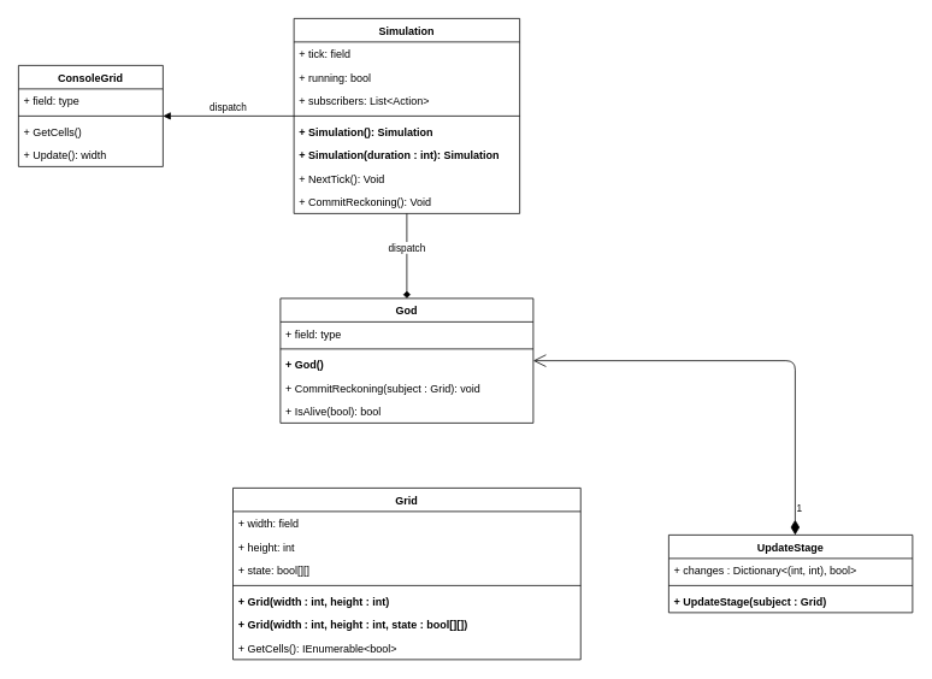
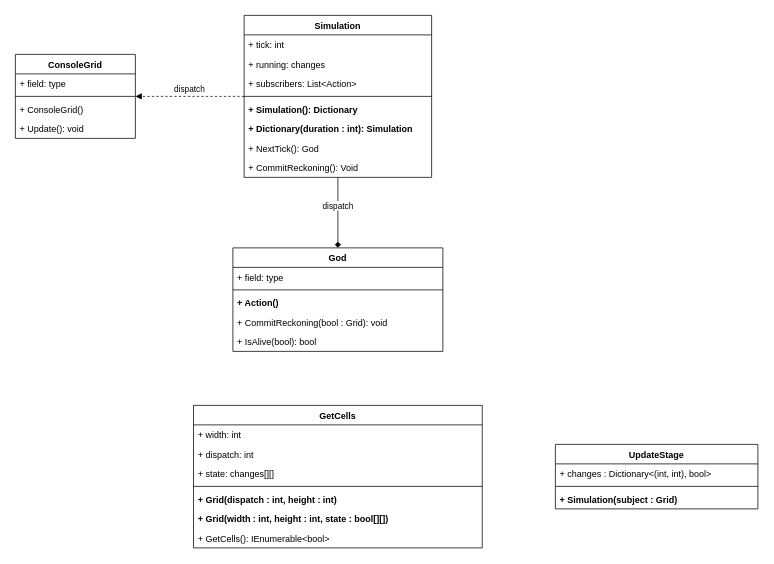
  <mxCell id="0" />
  <mxCell id="1" parent="0" />
  <mxCell id="2" value="God" style="swimlane;fontStyle=1;align=center;verticalAlign=top;childLayout=stackLayout;horizontal=1;startSize=26;horizontalStack=0;resizeParent=1;resizeParentMax=0;resizeLast=0;collapsible=1;marginBottom=0;" parent="1" vertex="1"><mxGeometry x="310" y="330" width="280" height="138" as="geometry" /></mxCell>
  <mxCell id="3" value="+ field: type" style="text;strokeColor=none;fillColor=none;align=left;verticalAlign=top;spacingLeft=4;spacingRight=4;overflow=hidden;rotatable=0;points=[[0,0.5],[1,0.5]];portConstraint=eastwest;" parent="2" vertex="1"><mxGeometry y="26" width="280" height="26" as="geometry" /></mxCell>
  <mxCell id="4" value="" style="line;strokeWidth=1;fillColor=none;align=left;verticalAlign=middle;spacingTop=-1;spacingLeft=3;spacingRight=3;rotatable=0;labelPosition=right;points=[];portConstraint=eastwest;" parent="2" vertex="1"><mxGeometry y="52" width="280" height="8" as="geometry" /></mxCell>
- <mxCell id="5" value="+ God()" style="text;strokeColor=none;fillColor=none;align=left;verticalAlign=top;spacingLeft=4;spacingRight=4;overflow=hidden;rotatable=0;points=[[0,0.5],[1,0.5]];portConstraint=eastwest;fontStyle=1" parent="2" vertex="1"><mxGeometry y="60" width="280" height="26" as="geometry" /></mxCell>
- <mxCell id="6" value="+ CommitReckoning(subject : Grid): void" style="text;strokeColor=none;fillColor=none;align=left;verticalAlign=top;spacingLeft=4;spacingRight=4;overflow=hidden;rotatable=0;points=[[0,0.5],[1,0.5]];portConstraint=eastwest;" parent="2" vertex="1"><mxGeometry y="86" width="280" height="26" as="geometry" /></mxCell>
+ <mxCell id="5" value="+ Action()" style="text;strokeColor=none;fillColor=none;align=left;verticalAlign=top;spacingLeft=4;spacingRight=4;overflow=hidden;rotatable=0;points=[[0,0.5],[1,0.5]];portConstraint=eastwest;fontStyle=1" parent="2" vertex="1"><mxGeometry y="60" width="280" height="26" as="geometry" /></mxCell>
+ <mxCell id="6" value="+ CommitReckoning(bool : Grid): void" style="text;strokeColor=none;fillColor=none;align=left;verticalAlign=top;spacingLeft=4;spacingRight=4;overflow=hidden;rotatable=0;points=[[0,0.5],[1,0.5]];portConstraint=eastwest;" parent="2" vertex="1"><mxGeometry y="86" width="280" height="26" as="geometry" /></mxCell>
  <mxCell id="7" value="+ IsAlive(bool): bool" style="text;strokeColor=none;fillColor=none;align=left;verticalAlign=top;spacingLeft=4;spacingRight=4;overflow=hidden;rotatable=0;points=[[0,0.5],[1,0.5]];portConstraint=eastwest;" parent="2" vertex="1"><mxGeometry y="112" width="280" height="26" as="geometry" /></mxCell>
- <mxCell id="8" value="Grid" style="swimlane;fontStyle=1;align=center;verticalAlign=top;childLayout=stackLayout;horizontal=1;startSize=26;horizontalStack=0;resizeParent=1;resizeParentMax=0;resizeLast=0;collapsible=1;marginBottom=0;" parent="1" vertex="1"><mxGeometry x="257.5" y="540" width="385" height="190" as="geometry" /></mxCell>
- <mxCell id="9" value="+ width: field" style="text;strokeColor=none;fillColor=none;align=left;verticalAlign=top;spacingLeft=4;spacingRight=4;overflow=hidden;rotatable=0;points=[[0,0.5],[1,0.5]];portConstraint=eastwest;" parent="8" vertex="1"><mxGeometry y="26" width="385" height="26" as="geometry" /></mxCell>
- <mxCell id="10" value="+ height: int" style="text;strokeColor=none;fillColor=none;align=left;verticalAlign=top;spacingLeft=4;spacingRight=4;overflow=hidden;rotatable=0;points=[[0,0.5],[1,0.5]];portConstraint=eastwest;" parent="8" vertex="1"><mxGeometry y="52" width="385" height="26" as="geometry" /></mxCell>
- <mxCell id="11" value="+ state: bool[][]" style="text;strokeColor=none;fillColor=none;align=left;verticalAlign=top;spacingLeft=4;spacingRight=4;overflow=hidden;rotatable=0;points=[[0,0.5],[1,0.5]];portConstraint=eastwest;" parent="8" vertex="1"><mxGeometry y="78" width="385" height="26" as="geometry" /></mxCell>
+ <mxCell id="8" value="GetCells" style="swimlane;fontStyle=1;align=center;verticalAlign=top;childLayout=stackLayout;horizontal=1;startSize=26;horizontalStack=0;resizeParent=1;resizeParentMax=0;resizeLast=0;collapsible=1;marginBottom=0;" parent="1" vertex="1"><mxGeometry x="257.5" y="540" width="385" height="190" as="geometry" /></mxCell>
+ <mxCell id="9" value="+ width: int" style="text;strokeColor=none;fillColor=none;align=left;verticalAlign=top;spacingLeft=4;spacingRight=4;overflow=hidden;rotatable=0;points=[[0,0.5],[1,0.5]];portConstraint=eastwest;" parent="8" vertex="1"><mxGeometry y="26" width="385" height="26" as="geometry" /></mxCell>
+ <mxCell id="10" value="+ dispatch: int" style="text;strokeColor=none;fillColor=none;align=left;verticalAlign=top;spacingLeft=4;spacingRight=4;overflow=hidden;rotatable=0;points=[[0,0.5],[1,0.5]];portConstraint=eastwest;" parent="8" vertex="1"><mxGeometry y="52" width="385" height="26" as="geometry" /></mxCell>
+ <mxCell id="11" value="+ state: changes[][]" style="text;strokeColor=none;fillColor=none;align=left;verticalAlign=top;spacingLeft=4;spacingRight=4;overflow=hidden;rotatable=0;points=[[0,0.5],[1,0.5]];portConstraint=eastwest;" parent="8" vertex="1"><mxGeometry y="78" width="385" height="26" as="geometry" /></mxCell>
  <mxCell id="12" value="" style="line;strokeWidth=1;fillColor=none;align=left;verticalAlign=middle;spacingTop=-1;spacingLeft=3;spacingRight=3;rotatable=0;labelPosition=right;points=[];portConstraint=eastwest;" parent="8" vertex="1"><mxGeometry y="104" width="385" height="8" as="geometry" /></mxCell>
- <mxCell id="13" value="+ Grid(width : int, height : int)" style="text;strokeColor=none;fillColor=none;align=left;verticalAlign=top;spacingLeft=4;spacingRight=4;overflow=hidden;rotatable=0;points=[[0,0.5],[1,0.5]];portConstraint=eastwest;fontStyle=1" parent="8" vertex="1"><mxGeometry y="112" width="385" height="26" as="geometry" /></mxCell>
+ <mxCell id="13" value="+ Grid(dispatch : int, height : int)" style="text;strokeColor=none;fillColor=none;align=left;verticalAlign=top;spacingLeft=4;spacingRight=4;overflow=hidden;rotatable=0;points=[[0,0.5],[1,0.5]];portConstraint=eastwest;fontStyle=1" parent="8" vertex="1"><mxGeometry y="112" width="385" height="26" as="geometry" /></mxCell>
  <mxCell id="14" value="+ Grid(width : int, height : int, state : bool[][])" style="text;strokeColor=none;fillColor=none;align=left;verticalAlign=top;spacingLeft=4;spacingRight=4;overflow=hidden;rotatable=0;points=[[0,0.5],[1,0.5]];portConstraint=eastwest;fontStyle=1" parent="8" vertex="1"><mxGeometry y="138" width="385" height="26" as="geometry" /></mxCell>
  <mxCell id="15" value="+ GetCells(): IEnumerable&lt;bool&gt;" style="text;strokeColor=none;fillColor=none;align=left;verticalAlign=top;spacingLeft=4;spacingRight=4;overflow=hidden;rotatable=0;points=[[0,0.5],[1,0.5]];portConstraint=eastwest;fontStyle=0" parent="8" vertex="1"><mxGeometry y="164" width="385" height="26" as="geometry" /></mxCell>
- <mxCell id="16" value="1" style="endArrow=open;html=1;endSize=12;startArrow=diamondThin;startSize=14;startFill=1;edgeStyle=elbowEdgeStyle;align=left;verticalAlign=bottom;" parent="1" source="17" target="2" edge="1"><mxGeometry x="-0.911" relative="1" as="geometry"><mxPoint x="880" y="592" as="sourcePoint" /><mxPoint x="870" y="440" as="targetPoint" /><Array as="points"><mxPoint x="880" y="490" /><mxPoint x="855" y="386" /></Array><mxPoint as="offset" /></mxGeometry></mxCell>
  <mxCell id="17" value="UpdateStage" style="swimlane;fontStyle=1;align=center;verticalAlign=top;childLayout=stackLayout;horizontal=1;startSize=26;horizontalStack=0;resizeParent=1;resizeParentMax=0;resizeLast=0;collapsible=1;marginBottom=0;" parent="1" vertex="1"><mxGeometry x="740" y="592" width="270" height="86" as="geometry" /></mxCell>
  <mxCell id="18" value="+ changes : Dictionary&lt;(int, int), bool&gt;" style="text;strokeColor=none;fillColor=none;align=left;verticalAlign=top;spacingLeft=4;spacingRight=4;overflow=hidden;rotatable=0;points=[[0,0.5],[1,0.5]];portConstraint=eastwest;" parent="17" vertex="1"><mxGeometry y="26" width="270" height="26" as="geometry" /></mxCell>
  <mxCell id="19" value="" style="line;strokeWidth=1;fillColor=none;align=left;verticalAlign=middle;spacingTop=-1;spacingLeft=3;spacingRight=3;rotatable=0;labelPosition=right;points=[];portConstraint=eastwest;" parent="17" vertex="1"><mxGeometry y="52" width="270" height="8" as="geometry" /></mxCell>
- <mxCell id="20" value="+ UpdateStage(subject : Grid)" style="text;strokeColor=none;fillColor=none;align=left;verticalAlign=top;spacingLeft=4;spacingRight=4;overflow=hidden;rotatable=0;points=[[0,0.5],[1,0.5]];portConstraint=eastwest;fontStyle=1" parent="17" vertex="1"><mxGeometry y="60" width="270" height="26" as="geometry" /></mxCell>
+ <mxCell id="20" value="+ Simulation(subject : Grid)" style="text;strokeColor=none;fillColor=none;align=left;verticalAlign=top;spacingLeft=4;spacingRight=4;overflow=hidden;rotatable=0;points=[[0,0.5],[1,0.5]];portConstraint=eastwest;fontStyle=1" parent="17" vertex="1"><mxGeometry y="60" width="270" height="26" as="geometry" /></mxCell>
  <mxCell id="21" value="dispatch" style="html=1;verticalAlign=bottom;endArrow=diamond;" parent="1" source="22" target="2" edge="1"><mxGeometry width="80" relative="1" as="geometry"><mxPoint x="410" y="210" as="sourcePoint" /><mxPoint x="490" y="210" as="targetPoint" /></mxGeometry></mxCell>
  <mxCell id="22" value="Simulation" style="swimlane;fontStyle=1;align=center;verticalAlign=top;childLayout=stackLayout;horizontal=1;startSize=26;horizontalStack=0;resizeParent=1;resizeParentMax=0;resizeLast=0;collapsible=1;marginBottom=0;" parent="1" vertex="1"><mxGeometry x="325" y="20" width="250" height="216" as="geometry" /></mxCell>
- <mxCell id="23" value="+ tick: field" style="text;strokeColor=none;fillColor=none;align=left;verticalAlign=top;spacingLeft=4;spacingRight=4;overflow=hidden;rotatable=0;points=[[0,0.5],[1,0.5]];portConstraint=eastwest;" parent="22" vertex="1"><mxGeometry y="26" width="250" height="26" as="geometry" /></mxCell>
- <mxCell id="24" value="+ running: bool" style="text;strokeColor=none;fillColor=none;align=left;verticalAlign=top;spacingLeft=4;spacingRight=4;overflow=hidden;rotatable=0;points=[[0,0.5],[1,0.5]];portConstraint=eastwest;" parent="22" vertex="1"><mxGeometry y="52" width="250" height="26" as="geometry" /></mxCell>
+ <mxCell id="23" value="+ tick: int" style="text;strokeColor=none;fillColor=none;align=left;verticalAlign=top;spacingLeft=4;spacingRight=4;overflow=hidden;rotatable=0;points=[[0,0.5],[1,0.5]];portConstraint=eastwest;" parent="22" vertex="1"><mxGeometry y="26" width="250" height="26" as="geometry" /></mxCell>
+ <mxCell id="24" value="+ running: changes" style="text;strokeColor=none;fillColor=none;align=left;verticalAlign=top;spacingLeft=4;spacingRight=4;overflow=hidden;rotatable=0;points=[[0,0.5],[1,0.5]];portConstraint=eastwest;" parent="22" vertex="1"><mxGeometry y="52" width="250" height="26" as="geometry" /></mxCell>
  <mxCell id="25" value="+ subscribers: List&lt;Action&gt;" style="text;strokeColor=none;fillColor=none;align=left;verticalAlign=top;spacingLeft=4;spacingRight=4;overflow=hidden;rotatable=0;points=[[0,0.5],[1,0.5]];portConstraint=eastwest;" parent="22" vertex="1"><mxGeometry y="78" width="250" height="26" as="geometry" /></mxCell>
  <mxCell id="26" value="" style="line;strokeWidth=1;fillColor=none;align=left;verticalAlign=middle;spacingTop=-1;spacingLeft=3;spacingRight=3;rotatable=0;labelPosition=right;points=[];portConstraint=eastwest;" parent="22" vertex="1"><mxGeometry y="104" width="250" height="8" as="geometry" /></mxCell>
- <mxCell id="27" value="+ Simulation(): Simulation" style="text;strokeColor=none;fillColor=none;align=left;verticalAlign=top;spacingLeft=4;spacingRight=4;overflow=hidden;rotatable=0;points=[[0,0.5],[1,0.5]];portConstraint=eastwest;fontStyle=1" parent="22" vertex="1"><mxGeometry y="112" width="250" height="26" as="geometry" /></mxCell>
- <mxCell id="28" value="+ Simulation(duration : int): Simulation" style="text;strokeColor=none;fillColor=none;align=left;verticalAlign=top;spacingLeft=4;spacingRight=4;overflow=hidden;rotatable=0;points=[[0,0.5],[1,0.5]];portConstraint=eastwest;fontStyle=1" parent="22" vertex="1"><mxGeometry y="138" width="250" height="26" as="geometry" /></mxCell>
- <mxCell id="29" value="+ NextTick(): Void" style="text;strokeColor=none;fillColor=none;align=left;verticalAlign=top;spacingLeft=4;spacingRight=4;overflow=hidden;rotatable=0;points=[[0,0.5],[1,0.5]];portConstraint=eastwest;fontStyle=0" parent="22" vertex="1"><mxGeometry y="164" width="250" height="26" as="geometry" /></mxCell>
+ <mxCell id="27" value="+ Simulation(): Dictionary" style="text;strokeColor=none;fillColor=none;align=left;verticalAlign=top;spacingLeft=4;spacingRight=4;overflow=hidden;rotatable=0;points=[[0,0.5],[1,0.5]];portConstraint=eastwest;fontStyle=1" parent="22" vertex="1"><mxGeometry y="112" width="250" height="26" as="geometry" /></mxCell>
+ <mxCell id="28" value="+ Dictionary(duration : int): Simulation" style="text;strokeColor=none;fillColor=none;align=left;verticalAlign=top;spacingLeft=4;spacingRight=4;overflow=hidden;rotatable=0;points=[[0,0.5],[1,0.5]];portConstraint=eastwest;fontStyle=1" parent="22" vertex="1"><mxGeometry y="138" width="250" height="26" as="geometry" /></mxCell>
+ <mxCell id="29" value="+ NextTick(): God" style="text;strokeColor=none;fillColor=none;align=left;verticalAlign=top;spacingLeft=4;spacingRight=4;overflow=hidden;rotatable=0;points=[[0,0.5],[1,0.5]];portConstraint=eastwest;fontStyle=0" parent="22" vertex="1"><mxGeometry y="164" width="250" height="26" as="geometry" /></mxCell>
  <mxCell id="30" value="+ CommitReckoning(): Void" style="text;strokeColor=none;fillColor=none;align=left;verticalAlign=top;spacingLeft=4;spacingRight=4;overflow=hidden;rotatable=0;points=[[0,0.5],[1,0.5]];portConstraint=eastwest;fontStyle=0" parent="22" vertex="1"><mxGeometry y="190" width="250" height="26" as="geometry" /></mxCell>
- <mxCell id="31" value="dispatch" style="html=1;verticalAlign=bottom;endArrow=block;" parent="1" source="22" target="32" edge="1"><mxGeometry width="80" relative="1" as="geometry"><mxPoint x="460" y="246" as="sourcePoint" /><mxPoint x="460" y="340" as="targetPoint" /></mxGeometry></mxCell>
+ <mxCell id="31" value="dispatch" style="html=1;verticalAlign=bottom;endArrow=block;dashed=1;" parent="1" source="22" target="32" edge="1"><mxGeometry width="80" relative="1" as="geometry"><mxPoint x="460" y="246" as="sourcePoint" /><mxPoint x="460" y="340" as="targetPoint" /></mxGeometry></mxCell>
  <mxCell id="32" value="ConsoleGrid" style="swimlane;fontStyle=1;align=center;verticalAlign=top;childLayout=stackLayout;horizontal=1;startSize=26;horizontalStack=0;resizeParent=1;resizeParentMax=0;resizeLast=0;collapsible=1;marginBottom=0;" parent="1" vertex="1"><mxGeometry x="20" y="72" width="160" height="112" as="geometry" /></mxCell>
  <mxCell id="33" value="+ field: type" style="text;strokeColor=none;fillColor=none;align=left;verticalAlign=top;spacingLeft=4;spacingRight=4;overflow=hidden;rotatable=0;points=[[0,0.5],[1,0.5]];portConstraint=eastwest;" parent="32" vertex="1"><mxGeometry y="26" width="160" height="26" as="geometry" /></mxCell>
  <mxCell id="34" value="" style="line;strokeWidth=1;fillColor=none;align=left;verticalAlign=middle;spacingTop=-1;spacingLeft=3;spacingRight=3;rotatable=0;labelPosition=right;points=[];portConstraint=eastwest;" parent="32" vertex="1"><mxGeometry y="52" width="160" height="8" as="geometry" /></mxCell>
- <mxCell id="35" value="+ GetCells()" style="text;strokeColor=none;fillColor=none;align=left;verticalAlign=top;spacingLeft=4;spacingRight=4;overflow=hidden;rotatable=0;points=[[0,0.5],[1,0.5]];portConstraint=eastwest;" parent="32" vertex="1"><mxGeometry y="60" width="160" height="26" as="geometry" /></mxCell>
- <mxCell id="36" value="+ Update(): width" style="text;strokeColor=none;fillColor=none;align=left;verticalAlign=top;spacingLeft=4;spacingRight=4;overflow=hidden;rotatable=0;points=[[0,0.5],[1,0.5]];portConstraint=eastwest;" parent="32" vertex="1"><mxGeometry y="86" width="160" height="26" as="geometry" /></mxCell>
+ <mxCell id="35" value="+ ConsoleGrid()" style="text;strokeColor=none;fillColor=none;align=left;verticalAlign=top;spacingLeft=4;spacingRight=4;overflow=hidden;rotatable=0;points=[[0,0.5],[1,0.5]];portConstraint=eastwest;" parent="32" vertex="1"><mxGeometry y="60" width="160" height="26" as="geometry" /></mxCell>
+ <mxCell id="36" value="+ Update(): void" style="text;strokeColor=none;fillColor=none;align=left;verticalAlign=top;spacingLeft=4;spacingRight=4;overflow=hidden;rotatable=0;points=[[0,0.5],[1,0.5]];portConstraint=eastwest;" parent="32" vertex="1"><mxGeometry y="86" width="160" height="26" as="geometry" /></mxCell>
